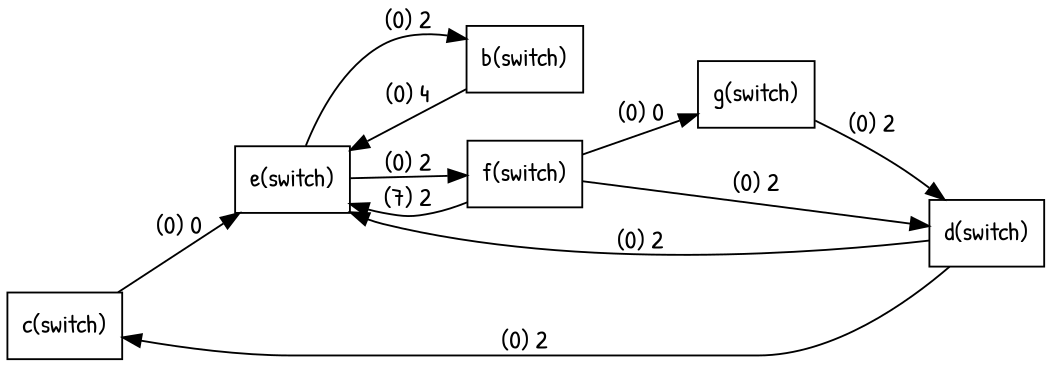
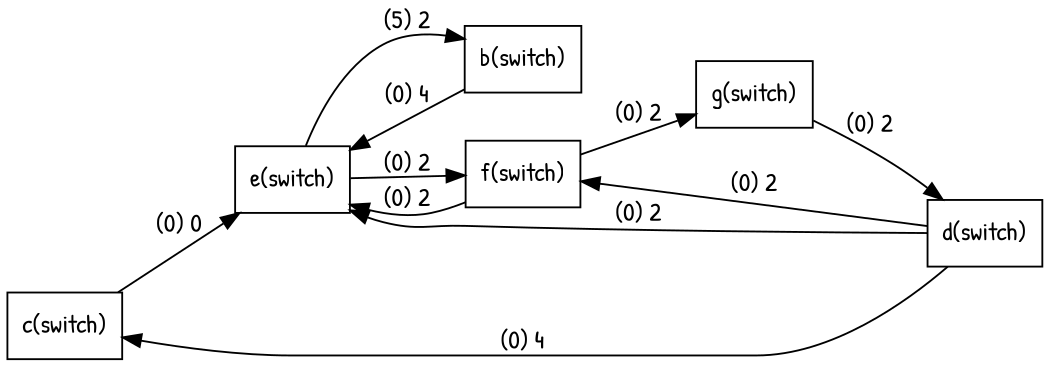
  digraph {
    fontname="Patrick Hand"
    rankdir=LR
    node [fontname="Patrick Hand" shape=record]
    edge [fontname="Patrick Hand"]
    n1 [label="c(switch)"]
    n2 [label="e(switch)"]
    n3 [label="b(switch)"]
    n4 [label="f(switch)"]
    n5 [label="g(switch)"]
    n6 [label="d(switch)"]
    n1 -> n2 [label="(0) 0"]
-   n2 -> n3 [label="(0) 2"]
+   n2 -> n3 [label="(5) 2"]
    n2 -> n4 [label="(0) 2"]
    n3 -> n2 [label="(0) 4"]
-   n4 -> n2 [label="(7) 2"]
-   n4 -> n5 [label="(0) 0"]
+   n4 -> n2 [label="(0) 2"]
+   n4 -> n5 [label="(0) 2"]
    n5 -> n6 [label="(0) 2"]
-   n6 -> n1 [label="(0) 2"]
+   n6 -> n1 [label="(0) 4"]
    n6 -> n2 [label="(0) 2"]
-   n4 -> n6 [label="(0) 2"]
+   n6 -> n4 [label="(0) 2"]
  }
